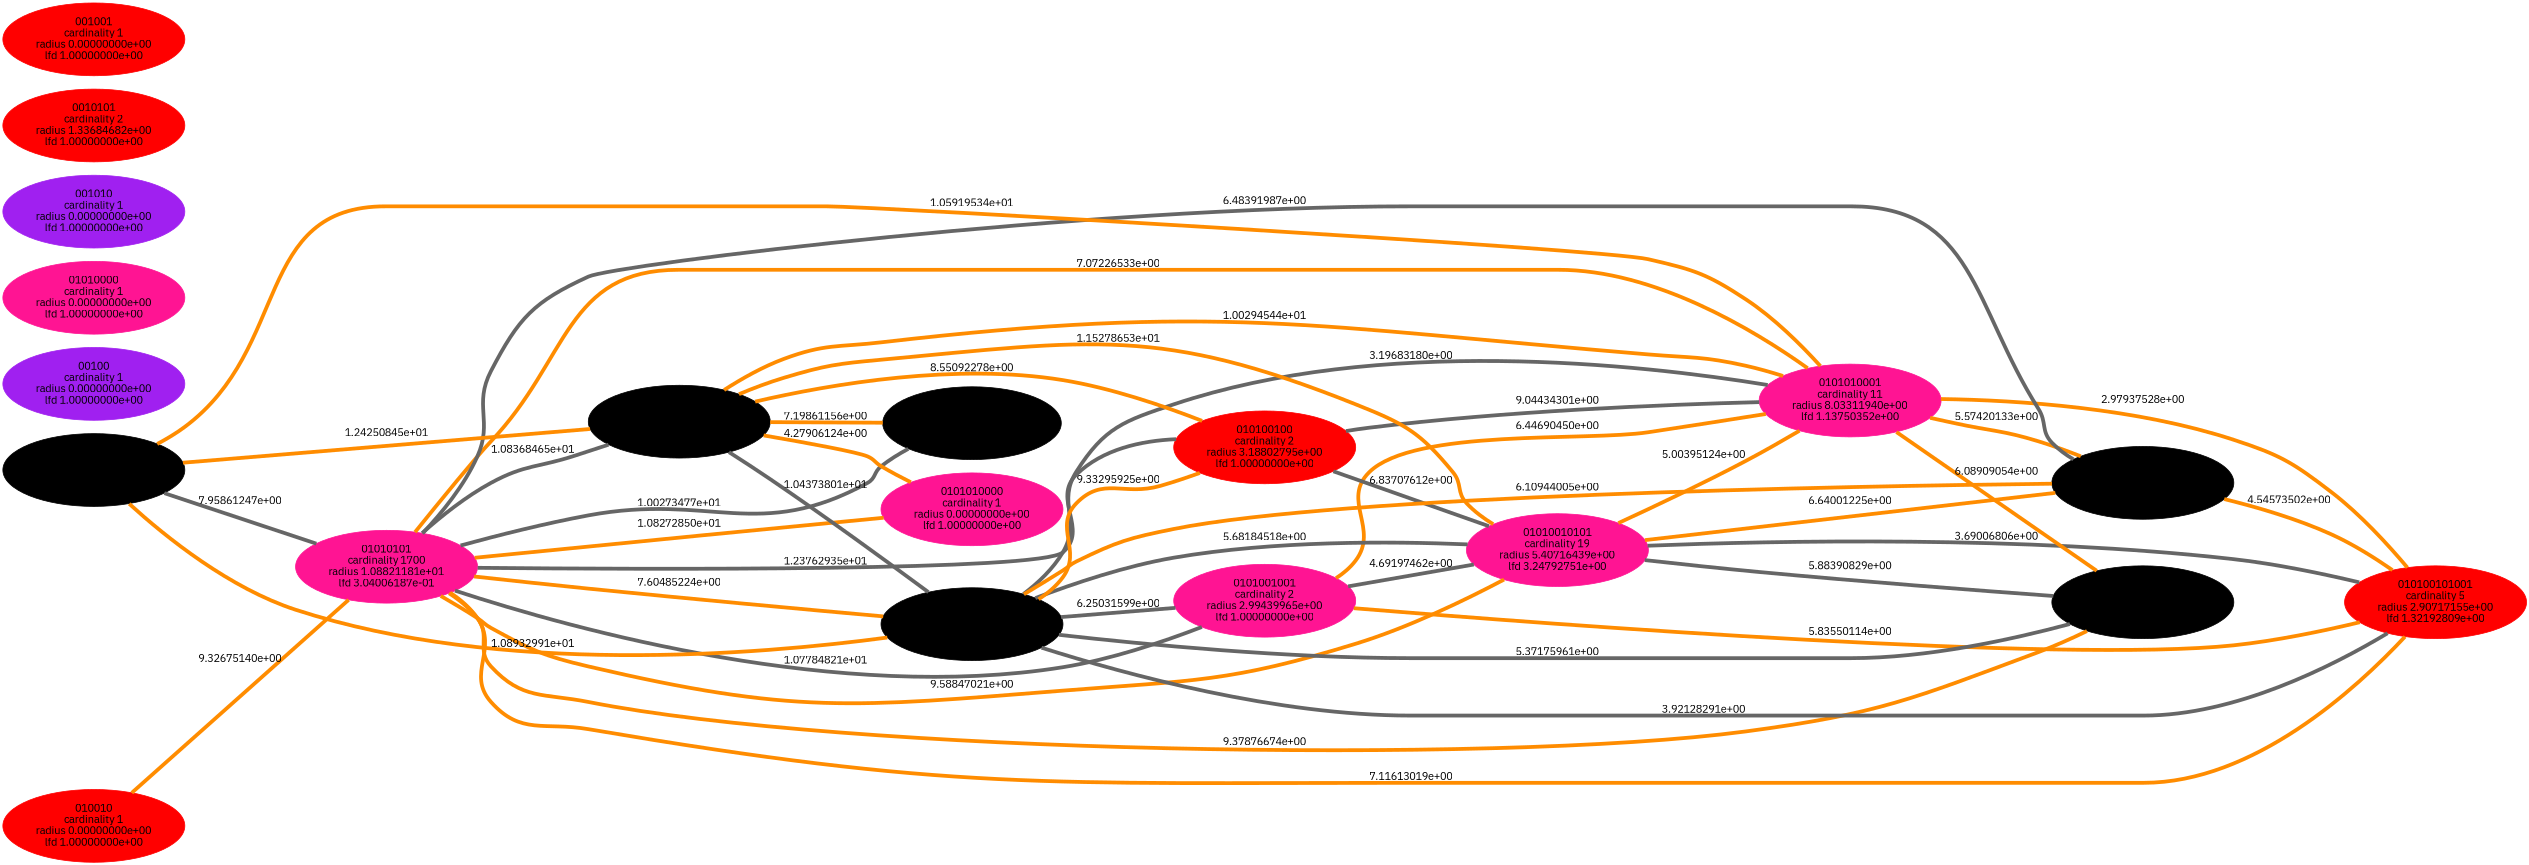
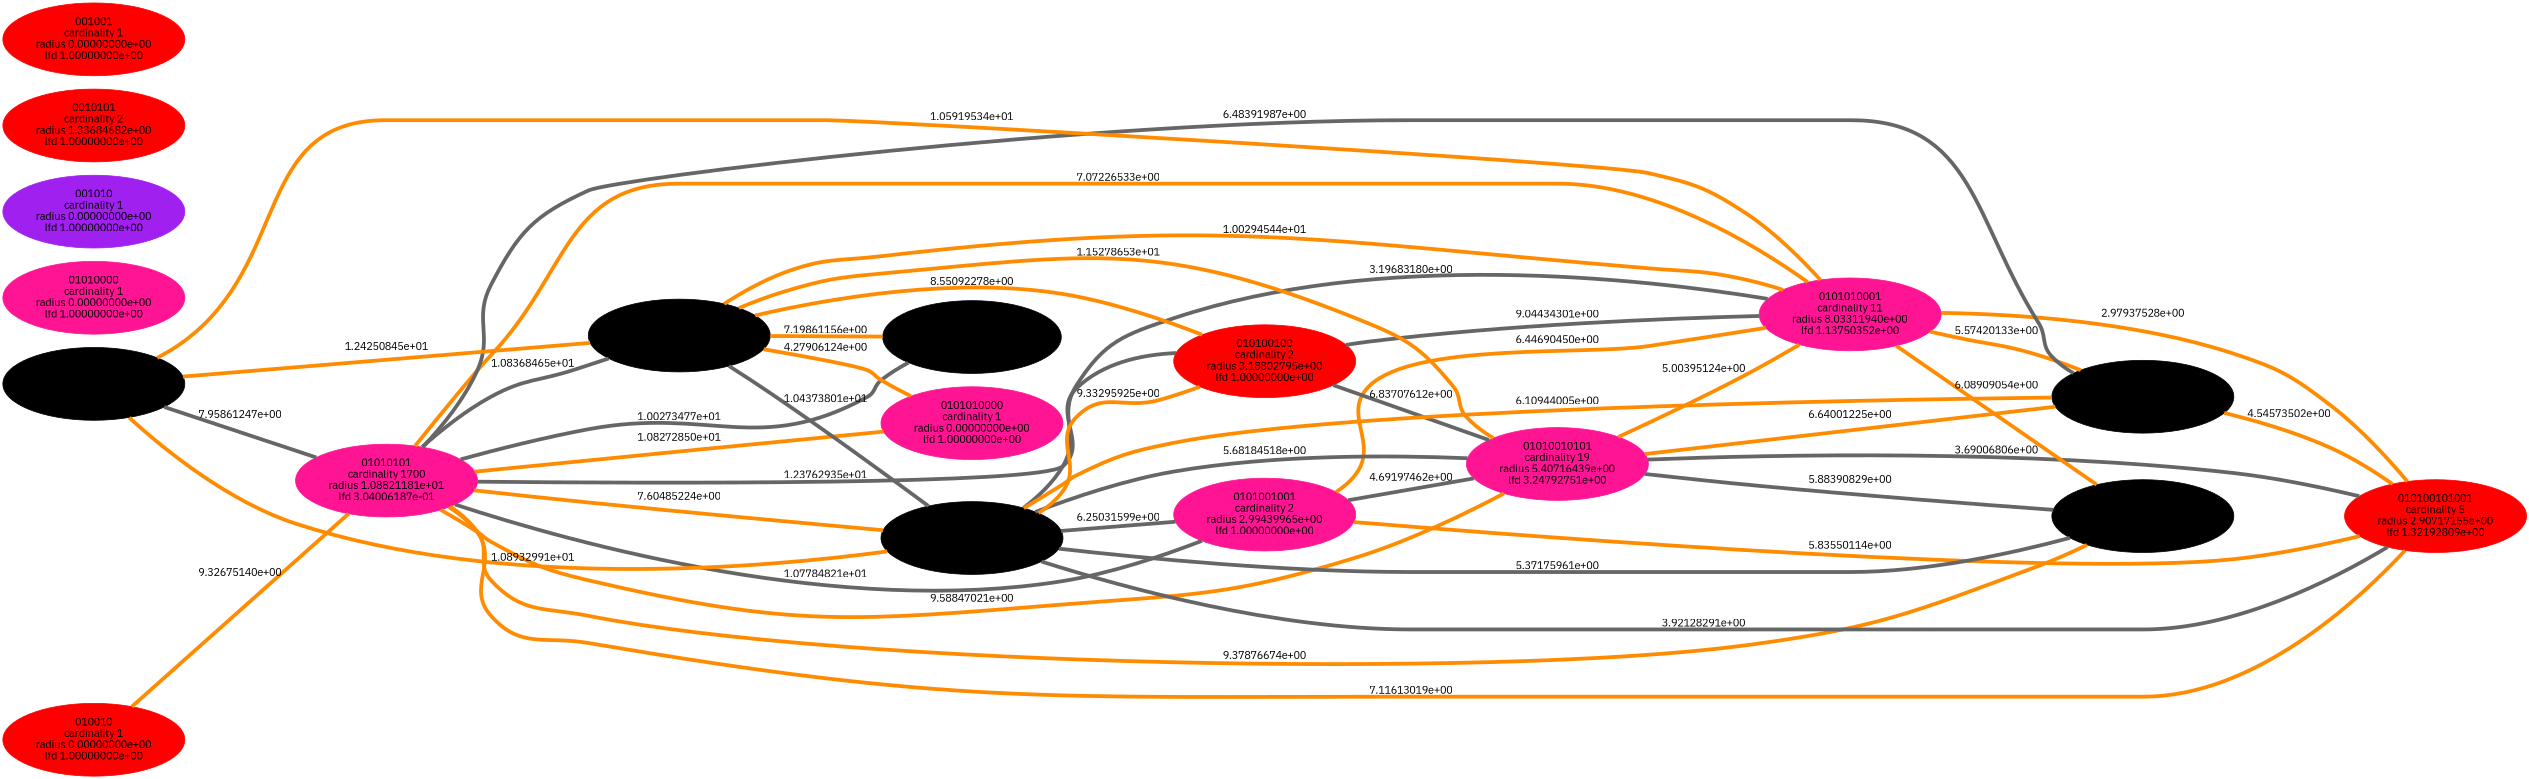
  graph {
    rankdir=LR
    fontname="IBM Plex Sans"
    node [color=deeppink style=filled fontname="IBM Plex Sans"]
    edge [labeldistance=10 penwidth=5 style=solid color=darkorange fontname="IBM Plex Sans"]
    n1 [label="0101001001\ncardinality 2\nradius 2.99439965e+00\nlfd 1.00000000e+00"]
    n2 [label="01010010101\ncardinality 19\nradius 5.40716439e+00\nlfd 3.24792751e+00"]
    n3 [label="0101010001\ncardinality 11\nradius 8.03311940e+00\nlfd 1.13750352e+00"]
    n4 [color=red label="010100101001\ncardinality 5\nradius 2.90717155e+00\nlfd 1.32192809e+00"]
    n5 [color=black label="010100001\ncardinality 2\nradius 9.95974284e-01\nlfd 1.00000000e+00"]
    n6 [color=black label="01010100001\ncardinality 2\nradius 1.54505367e+00\nlfd 1.00000000e+00"]
    n7 [color=black label="01010010100\ncardinality 2\nradius 3.72965146e+00\nlfd 1.00000000e+00"]
    n8 [color=red label="010100100\ncardinality 2\nradius 3.18802795e+00\nlfd 1.00000000e+00"]
    n9 [label="0101010000\ncardinality 1\nradius 0.00000000e+00\nlfd 1.00000000e+00"]
-   n10 [color=purple label="00100\ncardinality 1\nradius 0.00000000e+00\nlfd 1.00000000e+00"]
    n11 [label="01010000\ncardinality 1\nradius 0.00000000e+00\nlfd 1.00000000e+00"]
    n12 [color=red label="010010\ncardinality 1\nradius 0.00000000e+00\nlfd 1.00000000e+00"]
    n13 [label="01010101\ncardinality 1700\nradius 1.08821181e+01\nlfd 3.04006187e-01"]
    n14 [color=purple label="001010\ncardinality 1\nradius 0.00000000e+00\nlfd 1.00000000e+00"]
    n15 [color=black label="010101001\ncardinality 60\nradius 9.15559078e+00\nlfd 1.90689060e+00"]
    n16 [color=black label="01010001\ncardinality 12\nradius 7.05804859e+00\nlfd 1.00000000e+00"]
    n17 [color=black label="0100101\ncardinality 3\nradius 5.88981228e+00\nlfd 1.58496250e+00"]
    n18 [color=red label="0010101\ncardinality 2\nradius 1.33684682e+00\nlfd 1.00000000e+00"]
    n19 [color=red label="001001\ncardinality 1\nradius 0.00000000e+00\nlfd 1.00000000e+00"]
    n1 -- n2 [label="4.69197462e+00" color=gray40]
    n1 -- n3 [label="6.44690450e+00"]
    n1 -- n4 [label="5.83550114e+00"]
    n2 -- n3 [label="5.00395124e+00"]
    n2 -- n4 [label="3.69006806e+00" color=gray40]
    n2 -- n6 [label="5.88390829e+00" color=gray40]
    n2 -- n7 [label="6.64001225e+00"]
    n3 -- n4 [label="2.97937528e+00"]
    n3 -- n6 [label="6.08909054e+00"]
    n3 -- n7 [label="5.57420133e+00"]
    n7 -- n4 [label="4.54573502e+00"]
    n8 -- n2 [label="6.83707612e+00" color=gray40]
    n8 -- n3 [label="9.04434301e+00" color=gray40]
    n12 -- n13 [label="9.32675140e+00"]
    n13 -- n1 [label="1.07784821e+01" color=gray40]
    n13 -- n2 [label="9.58847021e+00"]
    n13 -- n3 [label="7.07226533e+00"]
    n13 -- n4 [label="7.11613019e+00"]
    n13 -- n5 [label="1.00273477e+01" color=gray40]
    n13 -- n6 [label="9.37876674e+00"]
    n13 -- n7 [label="6.48391987e+00" color=gray40]
    n13 -- n8 [label="1.23762935e+01" color=gray40]
    n13 -- n9 [label="1.08272850e+01"]
    n13 -- n15 [label="7.60485224e+00"]
    n13 -- n16 [label="1.08368465e+01" color=gray40]
    n15 -- n1 [label="6.25031599e+00" color=gray40]
    n15 -- n2 [label="5.68184518e+00" color=gray40]
    n15 -- n3 [label="3.19683180e+00" color=gray40]
    n15 -- n4 [label="3.92128291e+00" color=gray40]
    n15 -- n6 [label="5.37175961e+00" color=gray40]
    n15 -- n7 [label="6.10944005e+00"]
    n15 -- n8 [label="9.33295925e+00"]
    n16 -- n2 [label="1.15278653e+01"]
    n16 -- n3 [label="1.00294544e+01"]
    n16 -- n5 [label="7.19861156e+00"]
    n16 -- n8 [label="8.55092278e+00"]
    n16 -- n9 [label="4.27906124e+00"]
    n16 -- n15 [label="1.04373801e+01" color=gray40]
    n17 -- n3 [label="1.05919534e+01"]
    n17 -- n13 [label="7.95861247e+00" color=gray40]
    n17 -- n15 [label="1.08932991e+01"]
    n17 -- n16 [label="1.24250845e+01"]
  }
